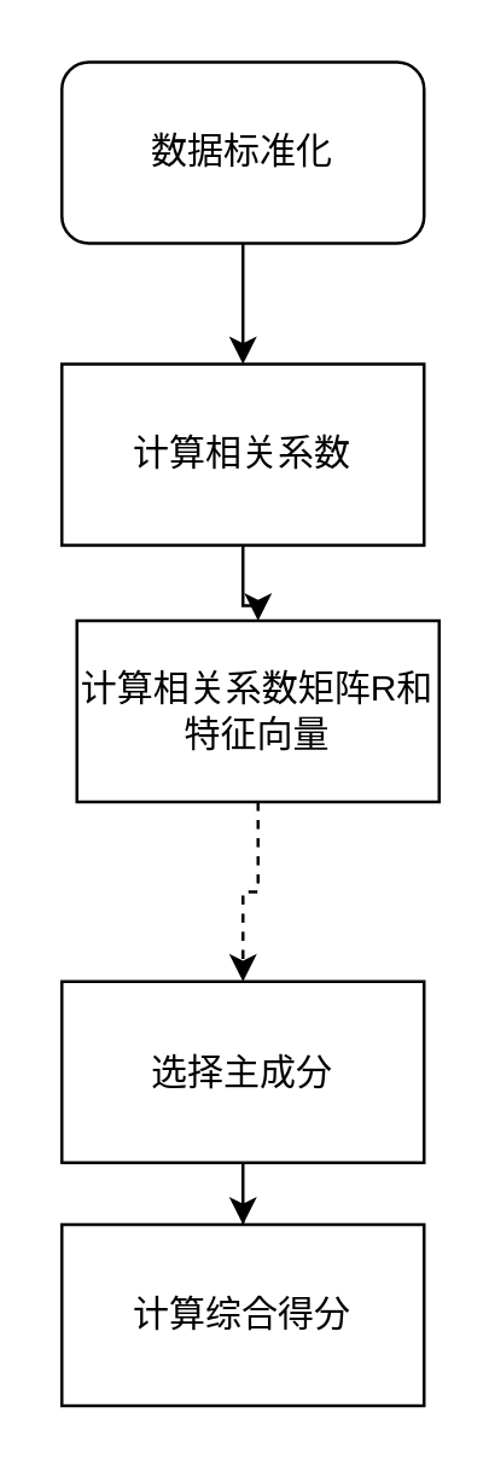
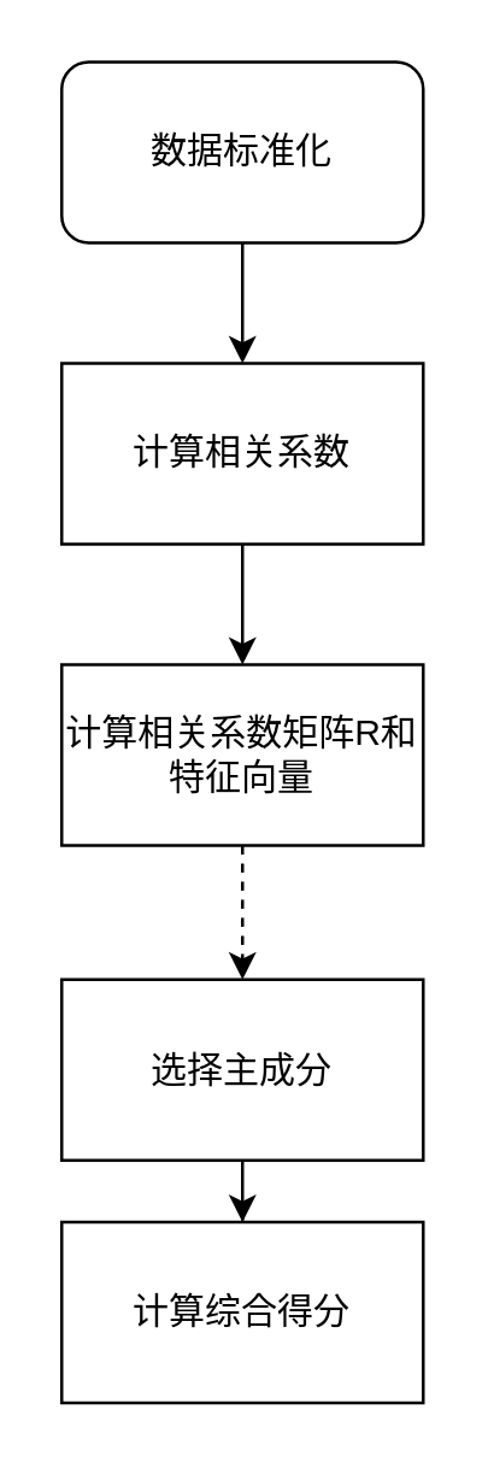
  <mxCell id="0" />
  <mxCell id="1" parent="0" />
  <mxCell id="2" value="" style="edgeStyle=orthogonalEdgeStyle;rounded=0;orthogonalLoop=1;jettySize=auto;html=1;" edge="1" parent="1" source="3" target="5"><mxGeometry relative="1" as="geometry" /></mxCell>
  <mxCell id="3" value="数据标准化" style="rounded=1;whiteSpace=wrap;html=1;" vertex="1" parent="1"><mxGeometry x="20" y="20" width="120" height="60" as="geometry" /></mxCell>
  <mxCell id="4" value="" style="edgeStyle=orthogonalEdgeStyle;rounded=0;orthogonalLoop=1;jettySize=auto;html=1;" edge="1" parent="1" source="5" target="7"><mxGeometry relative="1" as="geometry" /></mxCell>
  <mxCell id="5" value="计算相关系数" style="rounded=0;whiteSpace=wrap;html=1;" vertex="1" parent="1"><mxGeometry x="20" y="120" width="120" height="60" as="geometry" /></mxCell>
  <mxCell id="6" value="" style="edgeStyle=orthogonalEdgeStyle;rounded=0;orthogonalLoop=1;jettySize=auto;html=1;dashed=1;" edge="1" parent="1" source="7" target="9"><mxGeometry relative="1" as="geometry" /></mxCell>
- <mxCell id="7" value="计算相关系数矩阵R和特征向量" style="rounded=0;whiteSpace=wrap;html=1;" vertex="1" parent="1"><mxGeometry x="25" y="205" width="120" height="60" as="geometry" /></mxCell>
+ <mxCell id="7" value="计算相关系数矩阵R和特征向量" style="rounded=0;whiteSpace=wrap;html=1;" vertex="1" parent="1"><mxGeometry x="20" y="220" width="120" height="60" as="geometry" /></mxCell>
  <mxCell id="8" value="" style="edgeStyle=orthogonalEdgeStyle;rounded=0;orthogonalLoop=1;jettySize=auto;html=1;" edge="1" parent="1" source="9" target="10"><mxGeometry relative="1" as="geometry" /></mxCell>
  <mxCell id="9" value="选择主成分" style="rounded=0;whiteSpace=wrap;html=1;" vertex="1" parent="1"><mxGeometry x="20" y="324.5" width="120" height="60" as="geometry" /></mxCell>
  <mxCell id="10" value="计算综合得分" style="rounded=0;whiteSpace=wrap;html=1;" vertex="1" parent="1"><mxGeometry x="20" y="405" width="120" height="60" as="geometry" /></mxCell>
